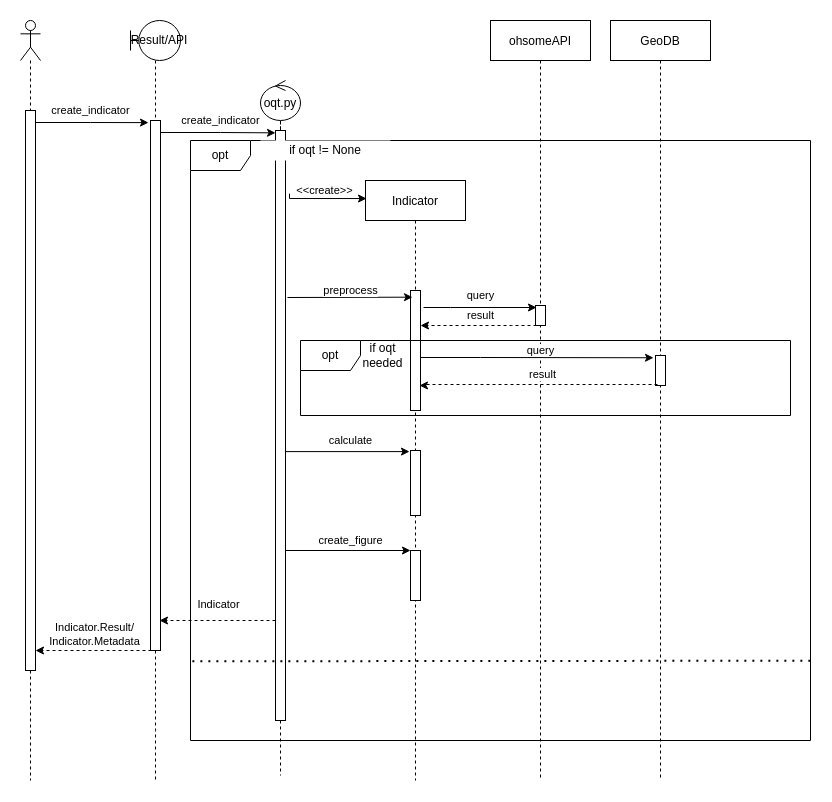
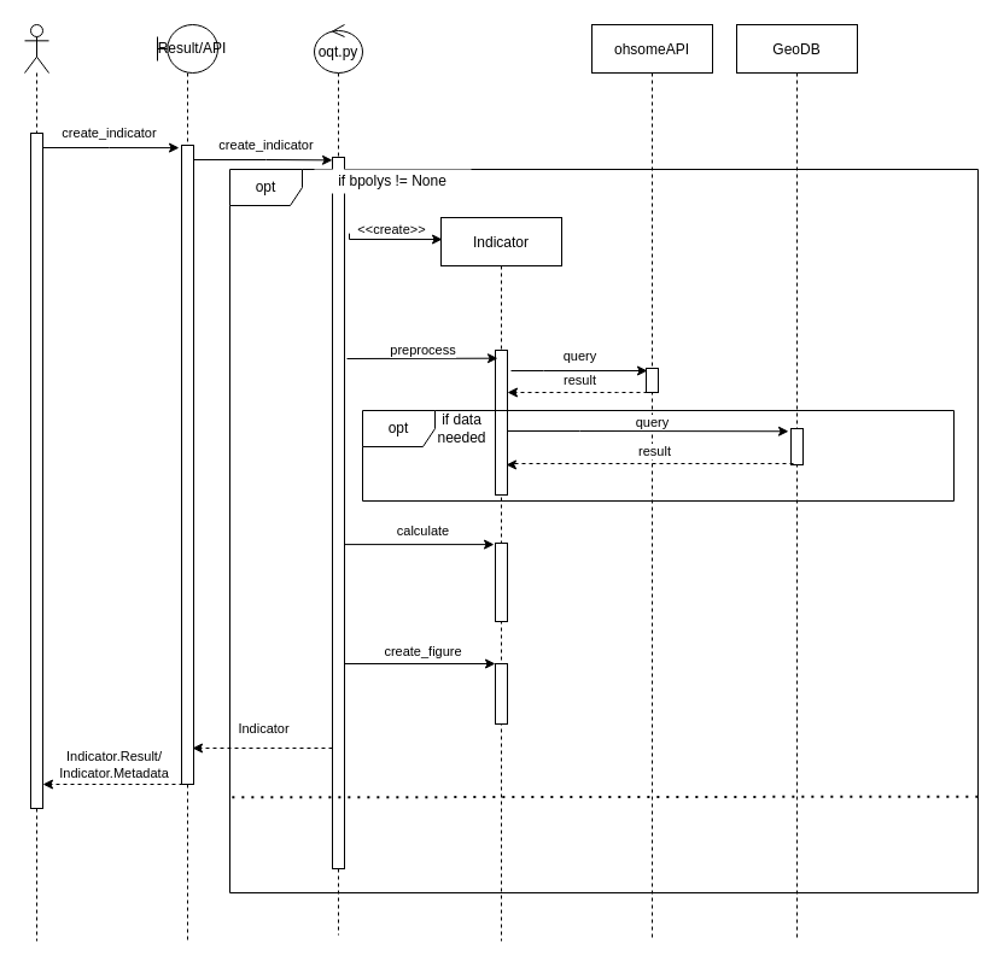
  <mxCell id="0" />
  <mxCell id="1" parent="0" />
  <mxCell id="2" value="opt" style="shape=umlFrame;whiteSpace=wrap;html=1;rounded=0;shadow=0;glass=0;sketch=0;" vertex="1" parent="1"><mxGeometry x="190" y="140" width="620" height="600" as="geometry" /></mxCell>
  <mxCell id="3" value="Indicator" style="shape=umlLifeline;perimeter=lifelinePerimeter;container=1;collapsible=0;recursiveResize=0;rounded=0;shadow=0;strokeWidth=1;glass=0;sketch=0;size=40;" parent="1" vertex="1"><mxGeometry x="365" y="180" width="100" height="600" as="geometry" /></mxCell>
  <mxCell id="4" value="" style="points=[];perimeter=orthogonalPerimeter;rounded=0;shadow=0;strokeWidth=1;" parent="3" vertex="1"><mxGeometry x="45" y="110" width="10" height="120" as="geometry" /></mxCell>
  <mxCell id="5" value="" style="points=[];perimeter=orthogonalPerimeter;rounded=0;shadow=0;strokeWidth=1;" vertex="1" parent="3"><mxGeometry x="45" y="370" width="10" height="50" as="geometry" /></mxCell>
  <mxCell id="6" value="" style="points=[];perimeter=orthogonalPerimeter;rounded=0;shadow=0;strokeWidth=1;" vertex="1" parent="3"><mxGeometry x="45" y="270" width="10" height="65" as="geometry" /></mxCell>
  <mxCell id="7" style="edgeStyle=orthogonalEdgeStyle;rounded=0;orthogonalLoop=1;jettySize=auto;html=1;endArrow=none;endFill=0;dashed=1;" edge="1" parent="1" source="16"><mxGeometry relative="1" as="geometry"><mxPoint x="30" y="780" as="targetPoint" /><Array as="points"><mxPoint x="30" y="520" /></Array></mxGeometry></mxCell>
  <mxCell id="8" value="" style="shape=umlActor;verticalLabelPosition=bottom;verticalAlign=top;html=1;outlineConnect=0;rounded=0;shadow=0;glass=0;sketch=0;" vertex="1" parent="1"><mxGeometry x="20" y="20" width="20" height="40" as="geometry" /></mxCell>
  <mxCell id="9" style="edgeStyle=orthogonalEdgeStyle;rounded=0;orthogonalLoop=1;jettySize=auto;html=1;entryX=0.5;entryY=0;entryDx=0;entryDy=0;entryPerimeter=0;dashed=1;endArrow=none;endFill=0;" edge="1" parent="1" source="10" target="23"><mxGeometry relative="1" as="geometry" /></mxCell>
- <mxCell id="10" value="oqt.py" style="ellipse;shape=umlControl;whiteSpace=wrap;html=1;rounded=0;shadow=0;glass=0;sketch=0;" vertex="1" parent="1"><mxGeometry x="260" y="80" width="40" height="40" as="geometry" /></mxCell>
+ <mxCell id="10" value="oqt.py" style="ellipse;shape=umlControl;whiteSpace=wrap;html=1;rounded=0;shadow=0;glass=0;sketch=0;" vertex="1" parent="1"><mxGeometry x="260" y="20" width="40" height="40" as="geometry" /></mxCell>
  <mxCell id="11" style="edgeStyle=orthogonalEdgeStyle;rounded=0;orthogonalLoop=1;jettySize=auto;html=1;dashed=1;endArrow=none;endFill=0;" edge="1" parent="1" source="19"><mxGeometry relative="1" as="geometry"><mxPoint x="155" y="780" as="targetPoint" /><Array as="points"><mxPoint x="155" y="730" /></Array></mxGeometry></mxCell>
  <mxCell id="12" value="Result/API" style="shape=umlBoundary;whiteSpace=wrap;html=1;rounded=0;shadow=0;glass=0;sketch=0;" vertex="1" parent="1"><mxGeometry x="130" y="20" width="50" height="40" as="geometry" /></mxCell>
  <mxCell id="13" value="ohsomeAPI" style="shape=umlLifeline;perimeter=lifelinePerimeter;container=1;collapsible=0;recursiveResize=0;rounded=0;shadow=0;strokeWidth=1;glass=0;sketch=0;" vertex="1" parent="1"><mxGeometry x="490" y="20" width="100" height="760" as="geometry" /></mxCell>
  <mxCell id="14" value="" style="points=[];perimeter=orthogonalPerimeter;rounded=0;shadow=0;strokeWidth=1;" vertex="1" parent="13"><mxGeometry x="45" y="285" width="10" height="20" as="geometry" /></mxCell>
  <mxCell id="15" value="&lt;div&gt;create_indicator&lt;/div&gt;" style="edgeStyle=orthogonalEdgeStyle;rounded=0;orthogonalLoop=1;jettySize=auto;html=1;endArrow=classic;endFill=1;entryX=-0.2;entryY=0.004;entryDx=0;entryDy=0;entryPerimeter=0;" edge="1" parent="1" source="16" target="19"><mxGeometry x="-0.027" y="12" relative="1" as="geometry"><mxPoint x="160" y="123" as="targetPoint" /><Array as="points"><mxPoint x="90" y="122" /><mxPoint x="90" y="122" /></Array><mxPoint as="offset" /></mxGeometry></mxCell>
  <mxCell id="16" value="" style="points=[];perimeter=orthogonalPerimeter;rounded=0;shadow=0;strokeWidth=1;" vertex="1" parent="1"><mxGeometry x="25" y="110" width="10" height="560" as="geometry" /></mxCell>
  <mxCell id="17" style="edgeStyle=orthogonalEdgeStyle;rounded=0;orthogonalLoop=1;jettySize=auto;html=1;endArrow=none;endFill=0;dashed=1;" edge="1" parent="1" source="8" target="16"><mxGeometry relative="1" as="geometry"><mxPoint x="30" y="590" as="targetPoint" /><mxPoint x="30" y="60" as="sourcePoint" /><Array as="points" /></mxGeometry></mxCell>
  <mxCell id="18" value="create_indicator" style="edgeStyle=orthogonalEdgeStyle;rounded=0;orthogonalLoop=1;jettySize=auto;html=1;endArrow=classic;endFill=1;entryX=0;entryY=0.004;entryDx=0;entryDy=0;entryPerimeter=0;" edge="1" parent="1" source="19" target="23"><mxGeometry x="0.043" y="12" relative="1" as="geometry"><mxPoint x="280" y="400" as="targetPoint" /><Array as="points"><mxPoint x="220" y="132" /><mxPoint x="220" y="132" /></Array><mxPoint as="offset" /></mxGeometry></mxCell>
  <mxCell id="19" value="" style="points=[];perimeter=orthogonalPerimeter;rounded=0;shadow=0;strokeWidth=1;" vertex="1" parent="1"><mxGeometry x="150" y="120" width="10" height="530" as="geometry" /></mxCell>
  <mxCell id="20" style="edgeStyle=orthogonalEdgeStyle;rounded=0;orthogonalLoop=1;jettySize=auto;html=1;dashed=1;endArrow=none;endFill=0;" edge="1" parent="1" source="12" target="19"><mxGeometry relative="1" as="geometry"><mxPoint x="170" y="730" as="targetPoint" /><mxPoint x="160" y="60" as="sourcePoint" /><Array as="points" /></mxGeometry></mxCell>
  <mxCell id="21" style="edgeStyle=orthogonalEdgeStyle;rounded=0;orthogonalLoop=1;jettySize=auto;html=1;dashed=1;endArrow=none;endFill=0;" edge="1" parent="1" source="23"><mxGeometry relative="1" as="geometry"><mxPoint x="280" y="775" as="targetPoint" /><Array as="points"><mxPoint x="280" y="775" /></Array></mxGeometry></mxCell>
  <mxCell id="22" value="Indicator" style="edgeStyle=orthogonalEdgeStyle;rounded=0;orthogonalLoop=1;jettySize=auto;html=1;endArrow=classic;endFill=1;dashed=1;" edge="1" parent="1" source="23"><mxGeometry x="-0.018" y="-16" relative="1" as="geometry"><mxPoint x="159" y="620" as="targetPoint" /><Array as="points"><mxPoint x="159" y="620" /></Array><mxPoint as="offset" /></mxGeometry></mxCell>
  <mxCell id="23" value="" style="points=[];perimeter=orthogonalPerimeter;rounded=0;shadow=0;strokeWidth=1;" vertex="1" parent="1"><mxGeometry x="275" y="130" width="10" height="590" as="geometry" /></mxCell>
  <mxCell id="24" value="preprocess" style="edgeStyle=orthogonalEdgeStyle;rounded=0;orthogonalLoop=1;jettySize=auto;html=1;endArrow=classic;endFill=1;entryX=0.47;entryY=0.169;entryDx=0;entryDy=0;entryPerimeter=0;" edge="1" parent="1"><mxGeometry x="0.008" y="7" relative="1" as="geometry"><mxPoint x="412" y="296.68" as="targetPoint" /><mxPoint x="287" y="297" as="sourcePoint" /><Array as="points"><mxPoint x="287" y="297" /></Array><mxPoint as="offset" /></mxGeometry></mxCell>
  <mxCell id="25" value="calculate" style="edgeStyle=orthogonalEdgeStyle;rounded=0;orthogonalLoop=1;jettySize=auto;html=1;endArrow=classic;endFill=1;entryX=-0.1;entryY=0.017;entryDx=0;entryDy=0;entryPerimeter=0;" edge="1" parent="1" target="6"><mxGeometry x="0.207" y="11" relative="1" as="geometry"><mxPoint x="449" y="474" as="targetPoint" /><mxPoint x="285" y="476" as="sourcePoint" /><Array as="points"><mxPoint x="285" y="451" /></Array><mxPoint as="offset" /></mxGeometry></mxCell>
  <mxCell id="26" value="&amp;lt;&amp;lt;create&amp;gt;&amp;gt;" style="edgeStyle=orthogonalEdgeStyle;rounded=0;orthogonalLoop=1;jettySize=auto;html=1;endArrow=classic;endFill=1;exitX=1.4;exitY=0.107;exitDx=0;exitDy=0;exitPerimeter=0;entryX=0.01;entryY=0.032;entryDx=0;entryDy=0;entryPerimeter=0;" edge="1" parent="1" source="23"><mxGeometry x="-0.053" y="-8" relative="1" as="geometry"><mxPoint x="366" y="198.04" as="targetPoint" /><mxPoint x="375" y="185" as="sourcePoint" /><Array as="points"><mxPoint x="289" y="198" /></Array><mxPoint x="1" y="-16" as="offset" /></mxGeometry></mxCell>
  <mxCell id="27" value="GeoDB" style="shape=umlLifeline;perimeter=lifelinePerimeter;container=1;collapsible=0;recursiveResize=0;rounded=0;shadow=0;strokeWidth=1;glass=0;sketch=0;" vertex="1" parent="1"><mxGeometry x="610" y="20" width="100" height="760" as="geometry" /></mxCell>
  <mxCell id="28" value="" style="points=[];perimeter=orthogonalPerimeter;rounded=0;shadow=0;strokeWidth=1;" vertex="1" parent="27"><mxGeometry x="45" y="335" width="10" height="30" as="geometry" /></mxCell>
  <mxCell id="29" value="create_figure" style="edgeStyle=orthogonalEdgeStyle;rounded=0;orthogonalLoop=1;jettySize=auto;html=1;endArrow=classic;endFill=1;entryX=0;entryY=0;entryDx=0;entryDy=0;entryPerimeter=0;" edge="1" parent="1" target="5"><mxGeometry x="0.04" y="10" relative="1" as="geometry"><mxPoint x="410" y="635" as="targetPoint" /><mxPoint x="285" y="550" as="sourcePoint" /><Array as="points"><mxPoint x="285" y="550" /></Array><mxPoint as="offset" /></mxGeometry></mxCell>
  <mxCell id="30" value="query" style="edgeStyle=orthogonalEdgeStyle;rounded=0;orthogonalLoop=1;jettySize=auto;html=1;endArrow=classic;endFill=1;entryX=0.1;entryY=0.1;entryDx=0;entryDy=0;entryPerimeter=0;" edge="1" parent="1" target="14"><mxGeometry x="0.009" y="12" relative="1" as="geometry"><mxPoint x="778" y="395" as="targetPoint" /><mxPoint x="423" y="307" as="sourcePoint" /><Array as="points"><mxPoint x="450" y="307" /><mxPoint x="450" y="307" /></Array><mxPoint as="offset" /></mxGeometry></mxCell>
  <mxCell id="31" value="result" style="edgeStyle=orthogonalEdgeStyle;rounded=0;orthogonalLoop=1;jettySize=auto;html=1;entryX=0.9;entryY=0.978;entryDx=0;entryDy=0;entryPerimeter=0;endArrow=classic;endFill=1;dashed=1;" edge="1" parent="1"><mxGeometry x="-0.035" y="-10" relative="1" as="geometry"><mxPoint x="536" y="325" as="sourcePoint" /><mxPoint x="420" y="325" as="targetPoint" /><Array as="points"><mxPoint x="511" y="324.2" /></Array><mxPoint as="offset" /></mxGeometry></mxCell>
  <mxCell id="32" value="opt" style="shape=umlFrame;whiteSpace=wrap;html=1;rounded=0;shadow=0;glass=0;sketch=0;" vertex="1" parent="1"><mxGeometry x="300" y="340" width="490" height="75" as="geometry" /></mxCell>
  <mxCell id="33" value="query" style="edgeStyle=orthogonalEdgeStyle;rounded=0;orthogonalLoop=1;jettySize=auto;html=1;endArrow=classic;endFill=1;entryX=-0.2;entryY=0.075;entryDx=0;entryDy=0;entryPerimeter=0;" edge="1" parent="1" source="4" target="28"><mxGeometry x="0.03" y="7" relative="1" as="geometry"><mxPoint x="660" y="348" as="targetPoint" /><mxPoint x="420" y="345" as="sourcePoint" /><Array as="points"><mxPoint x="480" y="357" /><mxPoint x="480" y="357" /></Array><mxPoint as="offset" /></mxGeometry></mxCell>
  <mxCell id="34" value="result" style="edgeStyle=orthogonalEdgeStyle;rounded=0;orthogonalLoop=1;jettySize=auto;html=1;entryX=0.9;entryY=0.792;entryDx=0;entryDy=0;entryPerimeter=0;endArrow=classic;endFill=1;dashed=1;exitX=0.2;exitY=0.967;exitDx=0;exitDy=0;exitPerimeter=0;" edge="1" parent="1" source="28" target="4"><mxGeometry x="-0.035" y="-10" relative="1" as="geometry"><mxPoint x="657" y="376" as="sourcePoint" /><mxPoint x="530" y="365" as="targetPoint" /><Array as="points"><mxPoint x="423" y="384" /><mxPoint x="423" y="385" /></Array><mxPoint as="offset" /></mxGeometry></mxCell>
- <mxCell id="35" value="if oqt needed" style="text;html=1;strokeColor=none;fillColor=none;align=center;verticalAlign=middle;whiteSpace=wrap;rounded=0;shadow=0;glass=0;sketch=0;" vertex="1" parent="1"><mxGeometry x="360" y="340" width="45" height="30" as="geometry" /></mxCell>
- <mxCell id="36" value="if oqt != None" style="text;html=1;align=center;verticalAlign=middle;whiteSpace=wrap;rounded=0;shadow=0;glass=0;sketch=0;fillColor=#ffffff;" vertex="1" parent="1"><mxGeometry x="260" y="140" width="130" height="20" as="geometry" /></mxCell>
+ <mxCell id="35" value="if data needed" style="text;html=1;strokeColor=none;fillColor=none;align=center;verticalAlign=middle;whiteSpace=wrap;rounded=0;shadow=0;glass=0;sketch=0;" vertex="1" parent="1"><mxGeometry x="360" y="340" width="45" height="30" as="geometry" /></mxCell>
+ <mxCell id="36" value="if bpolys != None" style="text;html=1;align=center;verticalAlign=middle;whiteSpace=wrap;rounded=0;shadow=0;glass=0;sketch=0;fillColor=#ffffff;" vertex="1" parent="1"><mxGeometry x="260" y="140" width="130" height="20" as="geometry" /></mxCell>
  <mxCell id="37" value="" style="endArrow=none;dashed=1;html=1;dashPattern=1 3;strokeWidth=2;exitX=0.003;exitY=0.868;exitDx=0;exitDy=0;exitPerimeter=0;entryX=1.005;entryY=0.867;entryDx=0;entryDy=0;entryPerimeter=0;" edge="1" parent="1" source="2" target="2"><mxGeometry width="50" height="50" relative="1" as="geometry"><mxPoint x="315" y="680" as="sourcePoint" /><mxPoint x="365" y="630" as="targetPoint" /></mxGeometry></mxCell>
  <mxCell id="38" value="&lt;div&gt;Indicator.Result/&lt;/div&gt;&lt;div&gt;Indicator.Metadata&lt;br&gt;&lt;/div&gt;" style="edgeStyle=orthogonalEdgeStyle;rounded=0;orthogonalLoop=1;jettySize=auto;html=1;endArrow=classic;endFill=1;dashed=1;" edge="1" parent="1"><mxGeometry x="-0.018" y="-16" relative="1" as="geometry"><mxPoint x="151" y="650" as="sourcePoint" /><mxPoint x="35" y="650" as="targetPoint" /><Array as="points"><mxPoint x="35" y="650" /></Array><mxPoint as="offset" /></mxGeometry></mxCell>
